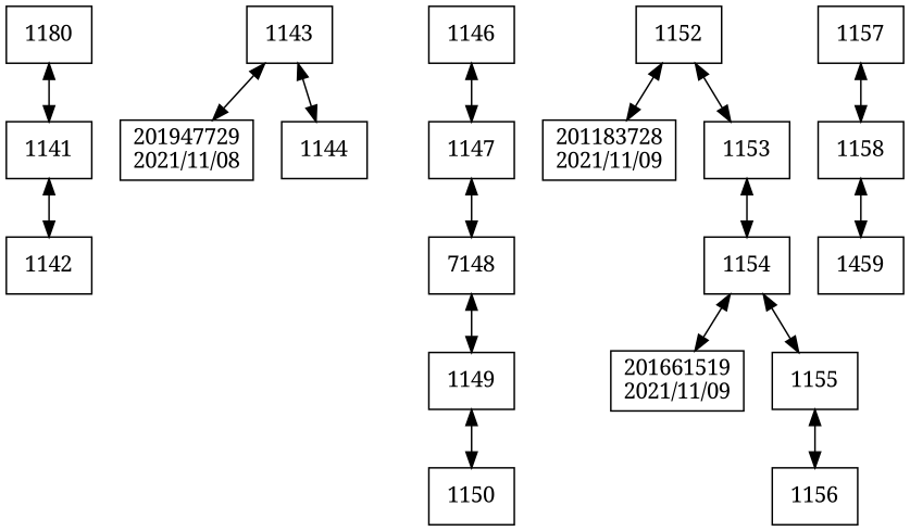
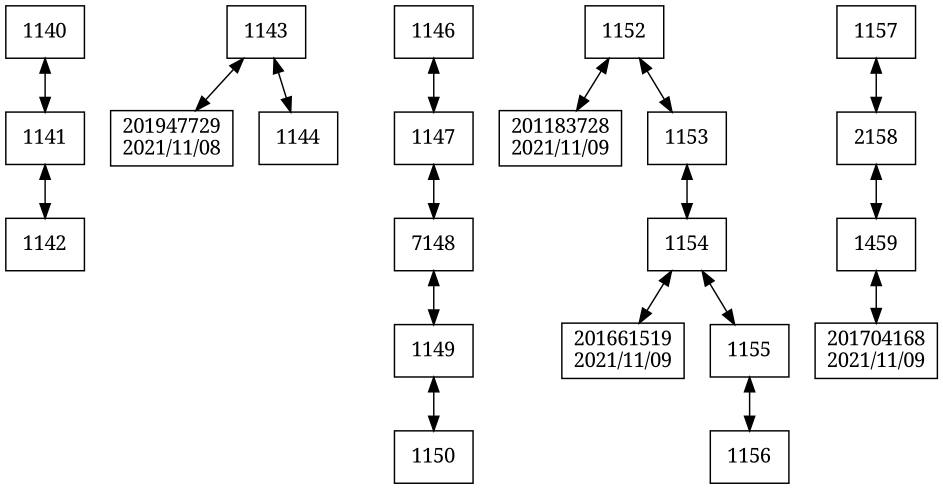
  digraph {
    compound=true
    fontname="Noto Serif"
    rankdir=TB
    node [fontname="Noto Serif" shape=box]
    edge [dir=both fontname="Noto Serif"]
-   n1 [label=1180]
+   n1 [label=1140]
    n2 [label=1141]
    n3 [label=1142]
    n4 [label=1143]
    n5 [label="201947729\n2021/11/08"]
    n6 [label=1144]
    n7 [label=1146]
    n8 [label=1147]
    n9 [label=7148]
    n10 [label=1149]
    n11 [label=1150]
    n12 [label=1152]
    n13 [label="201183728\n2021/11/09"]
    n14 [label=1153]
    n15 [label=1154]
    n16 [label="201661519\n2021/11/09"]
    n17 [label=1155]
    n18 [label=1156]
    n19 [label=1157]
-   n20 [label=1158]
+   n20 [label=2158]
    n21 [label=1459]
+   n22 [label="201704168\n2021/11/09"]
    n1 -> n2
    n2 -> n3
    n4 -> n5
    n4 -> n6
    n7 -> n8
    n8 -> n9
    n9 -> n10
    n10 -> n11
    n12 -> n13
    n12 -> n14
    n14 -> n15
    n15 -> n16
    n15 -> n17
    n17 -> n18
    n19 -> n20
    n20 -> n21
+   n21 -> n22
  }
